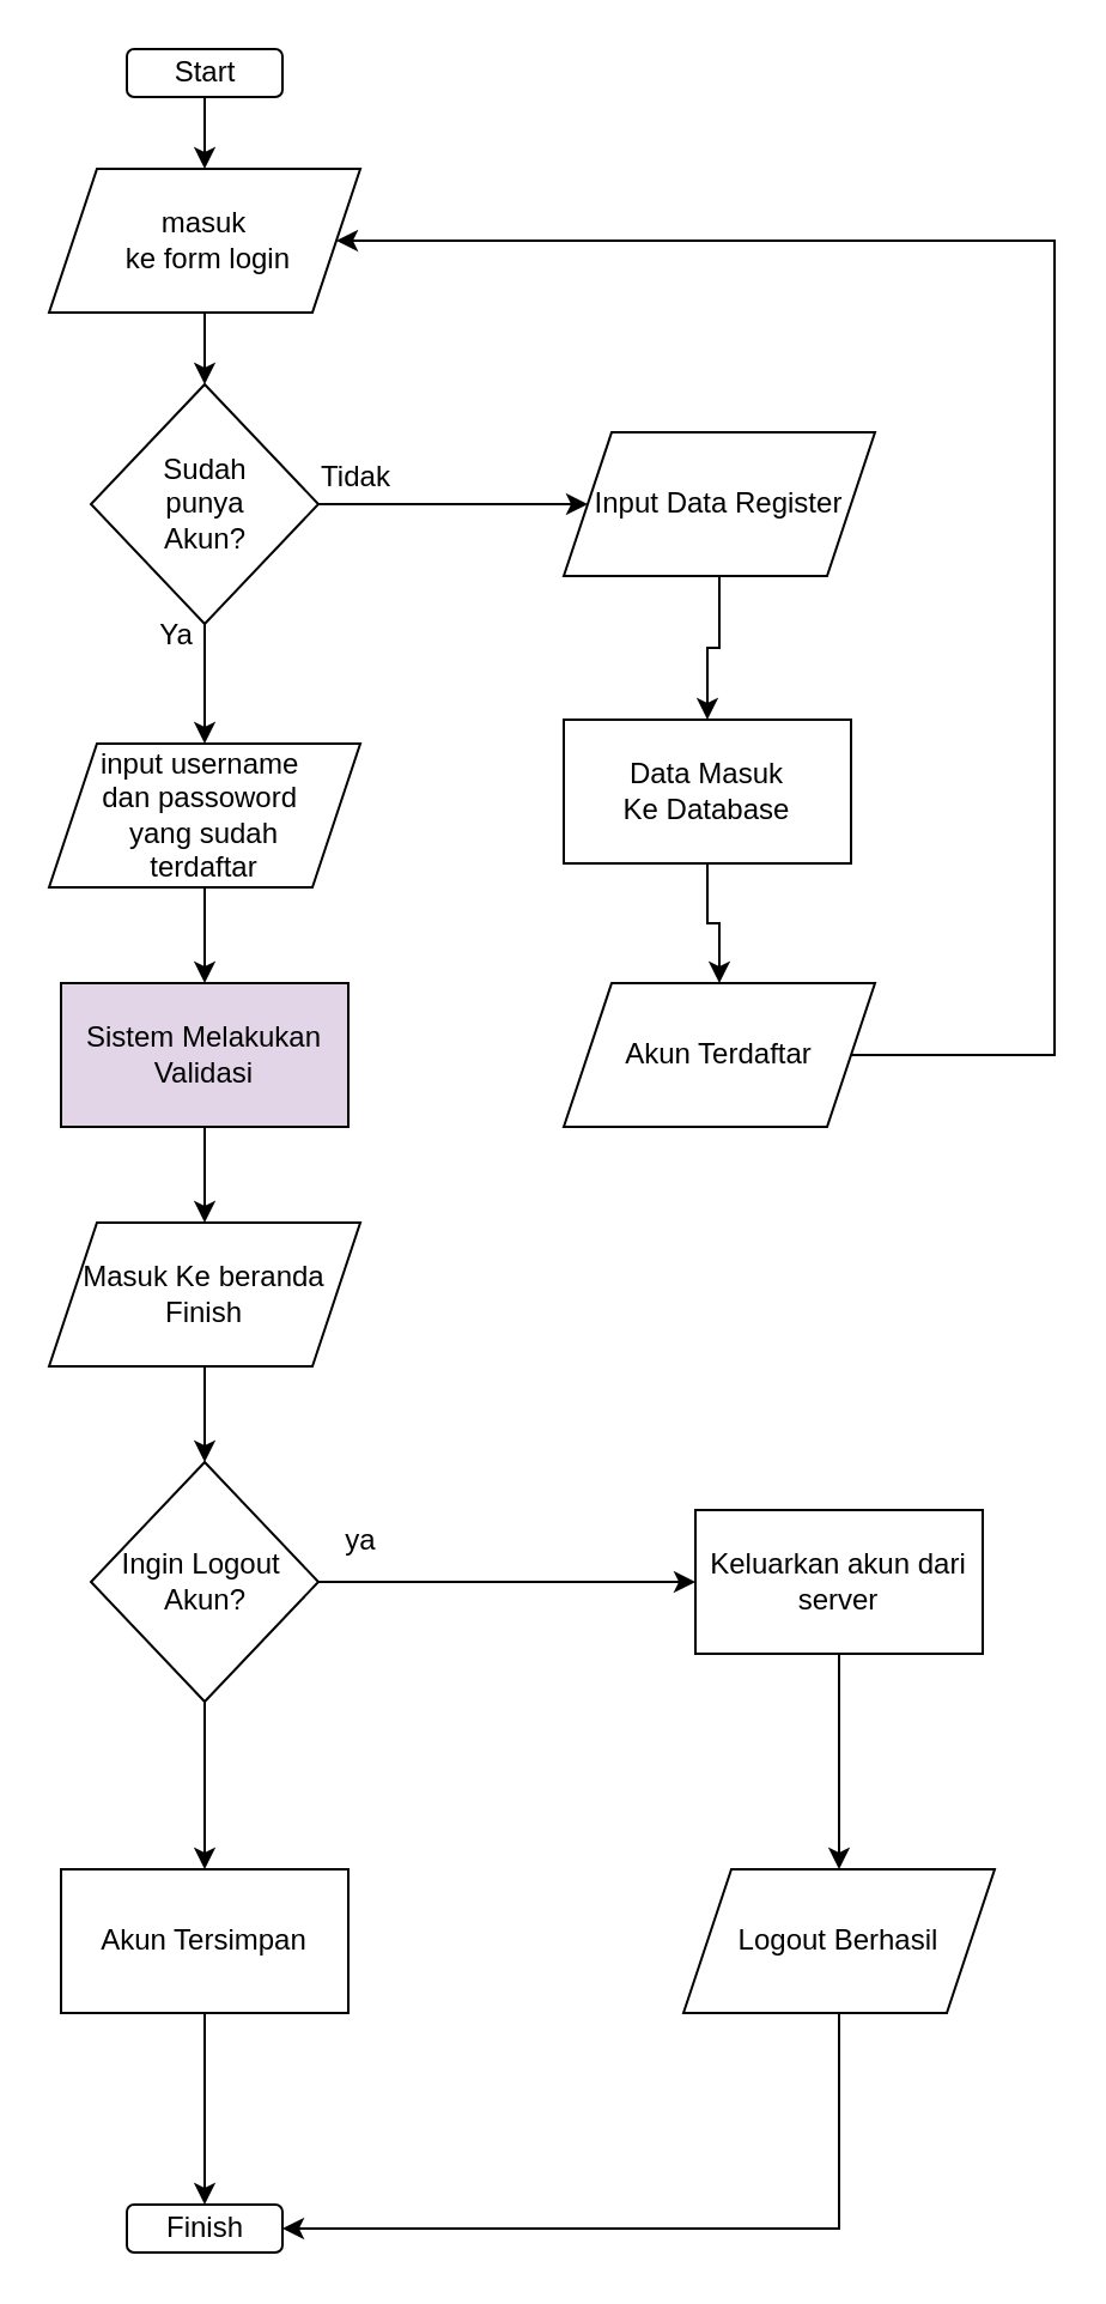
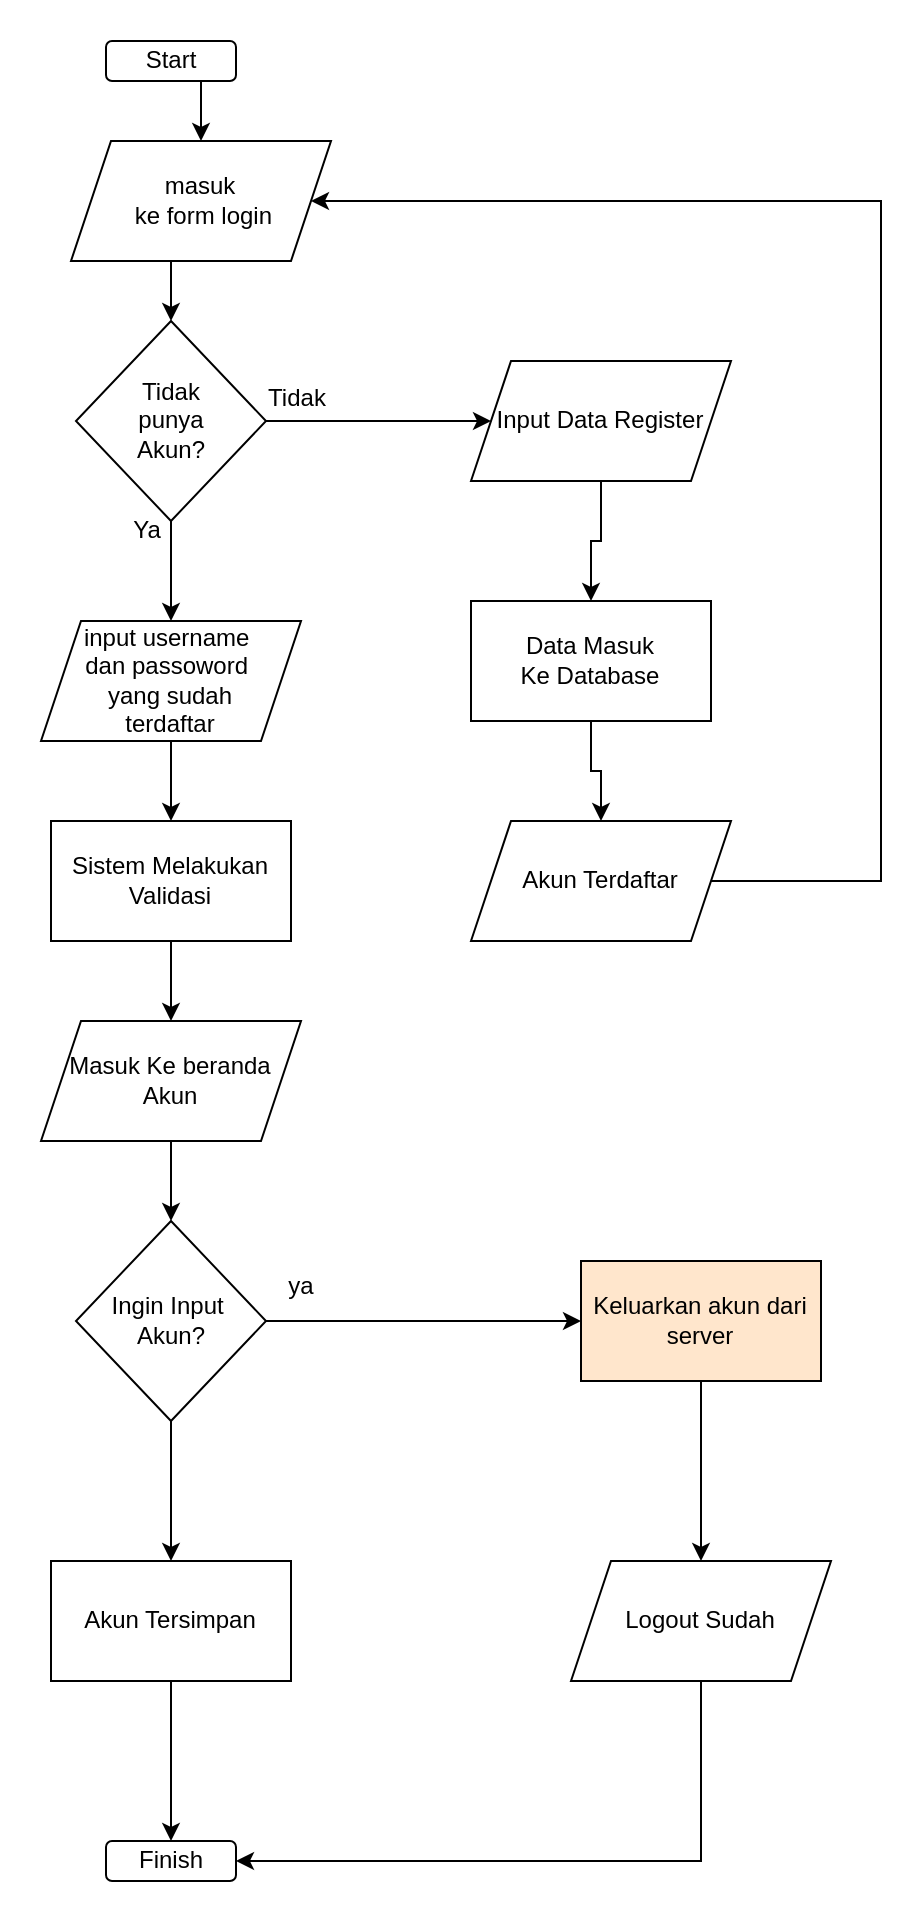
  <mxCell id="0" />
  <mxCell id="1" parent="0" />
  <mxCell id="2" style="edgeStyle=orthogonalEdgeStyle;rounded=0;orthogonalLoop=1;jettySize=auto;html=1;exitX=0.5;exitY=1;exitDx=0;exitDy=0;" parent="1" edge="1"><mxGeometry relative="1" as="geometry"><mxPoint x="120" y="170" as="sourcePoint" /><mxPoint x="120" y="170" as="targetPoint" /></mxGeometry></mxCell>
  <mxCell id="3" style="edgeStyle=orthogonalEdgeStyle;rounded=0;orthogonalLoop=1;jettySize=auto;html=1;exitX=0.5;exitY=1;exitDx=0;exitDy=0;entryX=0.5;entryY=0;entryDx=0;entryDy=0;" edge="1" parent="1" source="4" target="6"><mxGeometry relative="1" as="geometry" /></mxCell>
  <mxCell id="4" value="Start" style="rounded=1;whiteSpace=wrap;html=1;" vertex="1" parent="1"><mxGeometry x="52.5" y="20" width="65" height="20" as="geometry" /></mxCell>
  <mxCell id="5" style="edgeStyle=orthogonalEdgeStyle;rounded=0;orthogonalLoop=1;jettySize=auto;html=1;exitX=0.5;exitY=1;exitDx=0;exitDy=0;entryX=0.5;entryY=0;entryDx=0;entryDy=0;" edge="1" parent="1" source="6" target="13"><mxGeometry relative="1" as="geometry" /></mxCell>
- <mxCell id="6" value="masuk&lt;br&gt;&amp;nbsp;ke form login" style="shape=parallelogram;perimeter=parallelogramPerimeter;whiteSpace=wrap;html=1;fixedSize=1;" vertex="1" parent="1"><mxGeometry x="20" y="70" width="130" height="60" as="geometry" /></mxCell>
+ <mxCell id="6" value="masuk&lt;br&gt;&amp;nbsp;ke form login" style="shape=parallelogram;perimeter=parallelogramPerimeter;whiteSpace=wrap;html=1;fixedSize=1;" vertex="1" parent="1"><mxGeometry x="35" y="70" width="130" height="60" as="geometry" /></mxCell>
  <mxCell id="7" style="edgeStyle=orthogonalEdgeStyle;rounded=0;orthogonalLoop=1;jettySize=auto;html=1;exitX=0.5;exitY=1;exitDx=0;exitDy=0;entryX=0.5;entryY=0;entryDx=0;entryDy=0;" edge="1" parent="1" source="8" target="10"><mxGeometry relative="1" as="geometry" /></mxCell>
  <mxCell id="8" value="input username&amp;nbsp;&lt;br&gt;dan passoword&amp;nbsp;&lt;br&gt;yang sudah&lt;br&gt;terdaftar" style="shape=parallelogram;perimeter=parallelogramPerimeter;whiteSpace=wrap;html=1;fixedSize=1;" vertex="1" parent="1"><mxGeometry x="20" y="310" width="130" height="60" as="geometry" /></mxCell>
  <mxCell id="9" style="edgeStyle=orthogonalEdgeStyle;rounded=0;orthogonalLoop=1;jettySize=auto;html=1;exitX=0.5;exitY=1;exitDx=0;exitDy=0;entryX=0.5;entryY=0;entryDx=0;entryDy=0;" edge="1" parent="1" source="10" target="23"><mxGeometry relative="1" as="geometry" /></mxCell>
- <mxCell id="10" value="Sistem Melakukan&lt;br&gt;Validasi" style="rounded=0;whiteSpace=wrap;html=1;fillColor=#e1d5e7;" vertex="1" parent="1"><mxGeometry x="25" y="410" width="120" height="60" as="geometry" /></mxCell>
+ <mxCell id="10" value="Sistem Melakukan&lt;br&gt;Validasi" style="rounded=0;whiteSpace=wrap;html=1;" vertex="1" parent="1"><mxGeometry x="25" y="410" width="120" height="60" as="geometry" /></mxCell>
  <mxCell id="11" style="edgeStyle=orthogonalEdgeStyle;rounded=0;orthogonalLoop=1;jettySize=auto;html=1;exitX=0.5;exitY=1;exitDx=0;exitDy=0;entryX=0.5;entryY=0;entryDx=0;entryDy=0;" edge="1" parent="1" source="13" target="8"><mxGeometry relative="1" as="geometry" /></mxCell>
  <mxCell id="12" style="edgeStyle=orthogonalEdgeStyle;rounded=0;orthogonalLoop=1;jettySize=auto;html=1;exitX=1;exitY=0.5;exitDx=0;exitDy=0;entryX=0;entryY=0.5;entryDx=0;entryDy=0;" edge="1" parent="1" source="13" target="19"><mxGeometry relative="1" as="geometry" /></mxCell>
- <mxCell id="13" value="Sudah&lt;br&gt;punya&lt;br&gt;Akun?" style="rhombus;whiteSpace=wrap;html=1;" vertex="1" parent="1"><mxGeometry x="37.5" y="160" width="95" height="100" as="geometry" /></mxCell>
+ <mxCell id="13" value="Tidak&lt;br&gt;punya&lt;br&gt;Akun?" style="rhombus;whiteSpace=wrap;html=1;" vertex="1" parent="1"><mxGeometry x="37.5" y="160" width="95" height="100" as="geometry" /></mxCell>
  <mxCell id="14" value="Ya" style="text;html=1;align=center;verticalAlign=middle;resizable=0;points=[];autosize=1;strokeColor=none;fillColor=none;" vertex="1" parent="1"><mxGeometry x="52.5" y="250" width="40" height="30" as="geometry" /></mxCell>
  <mxCell id="15" style="edgeStyle=orthogonalEdgeStyle;rounded=0;orthogonalLoop=1;jettySize=auto;html=1;entryX=1;entryY=0.5;entryDx=0;entryDy=0;exitX=1;exitY=0.5;exitDx=0;exitDy=0;" edge="1" parent="1" source="21" target="6"><mxGeometry relative="1" as="geometry"><mxPoint x="380" y="450" as="sourcePoint" /><Array as="points"><mxPoint x="440" y="440" /><mxPoint x="440" y="100" /></Array></mxGeometry></mxCell>
  <mxCell id="16" style="edgeStyle=orthogonalEdgeStyle;rounded=0;orthogonalLoop=1;jettySize=auto;html=1;exitX=0.5;exitY=1;exitDx=0;exitDy=0;entryX=0.5;entryY=0;entryDx=0;entryDy=0;" edge="1" parent="1" source="17" target="21"><mxGeometry relative="1" as="geometry" /></mxCell>
  <mxCell id="17" value="Data Masuk &lt;br&gt;Ke Database" style="rounded=0;whiteSpace=wrap;html=1;" vertex="1" parent="1"><mxGeometry x="235" y="300" width="120" height="60" as="geometry" /></mxCell>
  <mxCell id="18" style="edgeStyle=orthogonalEdgeStyle;rounded=0;orthogonalLoop=1;jettySize=auto;html=1;exitX=0.5;exitY=1;exitDx=0;exitDy=0;" edge="1" parent="1" source="19" target="17"><mxGeometry relative="1" as="geometry" /></mxCell>
  <mxCell id="19" value="Input Data Register" style="shape=parallelogram;perimeter=parallelogramPerimeter;whiteSpace=wrap;html=1;fixedSize=1;" vertex="1" parent="1"><mxGeometry x="235" y="180" width="130" height="60" as="geometry" /></mxCell>
  <mxCell id="20" value="Tidak" style="text;html=1;align=center;verticalAlign=middle;resizable=0;points=[];autosize=1;strokeColor=none;fillColor=none;" vertex="1" parent="1"><mxGeometry x="123" y="184" width="50" height="30" as="geometry" /></mxCell>
  <mxCell id="21" value="Akun Terdaftar" style="shape=parallelogram;perimeter=parallelogramPerimeter;whiteSpace=wrap;html=1;fixedSize=1;" vertex="1" parent="1"><mxGeometry x="235" y="410" width="130" height="60" as="geometry" /></mxCell>
  <mxCell id="22" style="edgeStyle=orthogonalEdgeStyle;rounded=0;orthogonalLoop=1;jettySize=auto;html=1;exitX=0.5;exitY=1;exitDx=0;exitDy=0;entryX=0.5;entryY=0;entryDx=0;entryDy=0;" edge="1" parent="1" source="23" target="27"><mxGeometry relative="1" as="geometry" /></mxCell>
- <mxCell id="23" value="Masuk Ke beranda&lt;br&gt;Finish" style="shape=parallelogram;perimeter=parallelogramPerimeter;whiteSpace=wrap;html=1;fixedSize=1;" vertex="1" parent="1"><mxGeometry x="20" y="510" width="130" height="60" as="geometry" /></mxCell>
+ <mxCell id="23" value="Masuk Ke beranda&lt;br&gt;Akun" style="shape=parallelogram;perimeter=parallelogramPerimeter;whiteSpace=wrap;html=1;fixedSize=1;" vertex="1" parent="1"><mxGeometry x="20" y="510" width="130" height="60" as="geometry" /></mxCell>
  <mxCell id="24" value="Finish" style="rounded=1;whiteSpace=wrap;html=1;" vertex="1" parent="1"><mxGeometry x="52.5" y="920" width="65" height="20" as="geometry" /></mxCell>
  <mxCell id="25" style="edgeStyle=orthogonalEdgeStyle;rounded=0;orthogonalLoop=1;jettySize=auto;html=1;exitX=1;exitY=0.5;exitDx=0;exitDy=0;entryX=0;entryY=0.5;entryDx=0;entryDy=0;" edge="1" parent="1" source="27" target="29"><mxGeometry relative="1" as="geometry" /></mxCell>
  <mxCell id="26" style="edgeStyle=orthogonalEdgeStyle;rounded=0;orthogonalLoop=1;jettySize=auto;html=1;exitX=0.5;exitY=1;exitDx=0;exitDy=0;entryX=0.5;entryY=0;entryDx=0;entryDy=0;" edge="1" parent="1" source="27" target="34"><mxGeometry relative="1" as="geometry" /></mxCell>
- <mxCell id="27" value="Ingin Logout&amp;nbsp;&lt;br&gt;Akun?" style="rhombus;whiteSpace=wrap;html=1;" vertex="1" parent="1"><mxGeometry x="37.5" y="610" width="95" height="100" as="geometry" /></mxCell>
+ <mxCell id="27" value="Ingin Input&amp;nbsp;&lt;br&gt;Akun?" style="rhombus;whiteSpace=wrap;html=1;" vertex="1" parent="1"><mxGeometry x="37.5" y="610" width="95" height="100" as="geometry" /></mxCell>
  <mxCell id="28" style="edgeStyle=orthogonalEdgeStyle;rounded=0;orthogonalLoop=1;jettySize=auto;html=1;exitX=0.5;exitY=1;exitDx=0;exitDy=0;entryX=0.5;entryY=0;entryDx=0;entryDy=0;" edge="1" parent="1" source="29" target="31"><mxGeometry relative="1" as="geometry" /></mxCell>
- <mxCell id="29" value="Keluarkan akun dari server" style="rounded=0;whiteSpace=wrap;html=1;" vertex="1" parent="1"><mxGeometry x="290" y="630" width="120" height="60" as="geometry" /></mxCell>
+ <mxCell id="29" value="Keluarkan akun dari server" style="rounded=0;whiteSpace=wrap;html=1;fillColor=#ffe6cc;" vertex="1" parent="1"><mxGeometry x="290" y="630" width="120" height="60" as="geometry" /></mxCell>
  <mxCell id="30" style="edgeStyle=orthogonalEdgeStyle;rounded=0;orthogonalLoop=1;jettySize=auto;html=1;exitX=0.5;exitY=1;exitDx=0;exitDy=0;entryX=1;entryY=0.5;entryDx=0;entryDy=0;" edge="1" parent="1" source="31" target="24"><mxGeometry relative="1" as="geometry" /></mxCell>
- <mxCell id="31" value="Logout Berhasil" style="shape=parallelogram;perimeter=parallelogramPerimeter;whiteSpace=wrap;html=1;fixedSize=1;" vertex="1" parent="1"><mxGeometry x="285" y="780" width="130" height="60" as="geometry" /></mxCell>
+ <mxCell id="31" value="Logout Sudah" style="shape=parallelogram;perimeter=parallelogramPerimeter;whiteSpace=wrap;html=1;fixedSize=1;" vertex="1" parent="1"><mxGeometry x="285" y="780" width="130" height="60" as="geometry" /></mxCell>
  <mxCell id="32" value="ya" style="text;html=1;align=center;verticalAlign=middle;resizable=0;points=[];autosize=1;strokeColor=none;fillColor=none;" vertex="1" parent="1"><mxGeometry x="130" y="628" width="40" height="30" as="geometry" /></mxCell>
  <mxCell id="33" style="edgeStyle=orthogonalEdgeStyle;rounded=0;orthogonalLoop=1;jettySize=auto;html=1;exitX=0.5;exitY=1;exitDx=0;exitDy=0;entryX=0.5;entryY=0;entryDx=0;entryDy=0;" edge="1" parent="1" source="34" target="24"><mxGeometry relative="1" as="geometry" /></mxCell>
  <mxCell id="34" value="Akun Tersimpan" style="rounded=0;whiteSpace=wrap;html=1;" vertex="1" parent="1"><mxGeometry x="25" y="780" width="120" height="60" as="geometry" /></mxCell>
